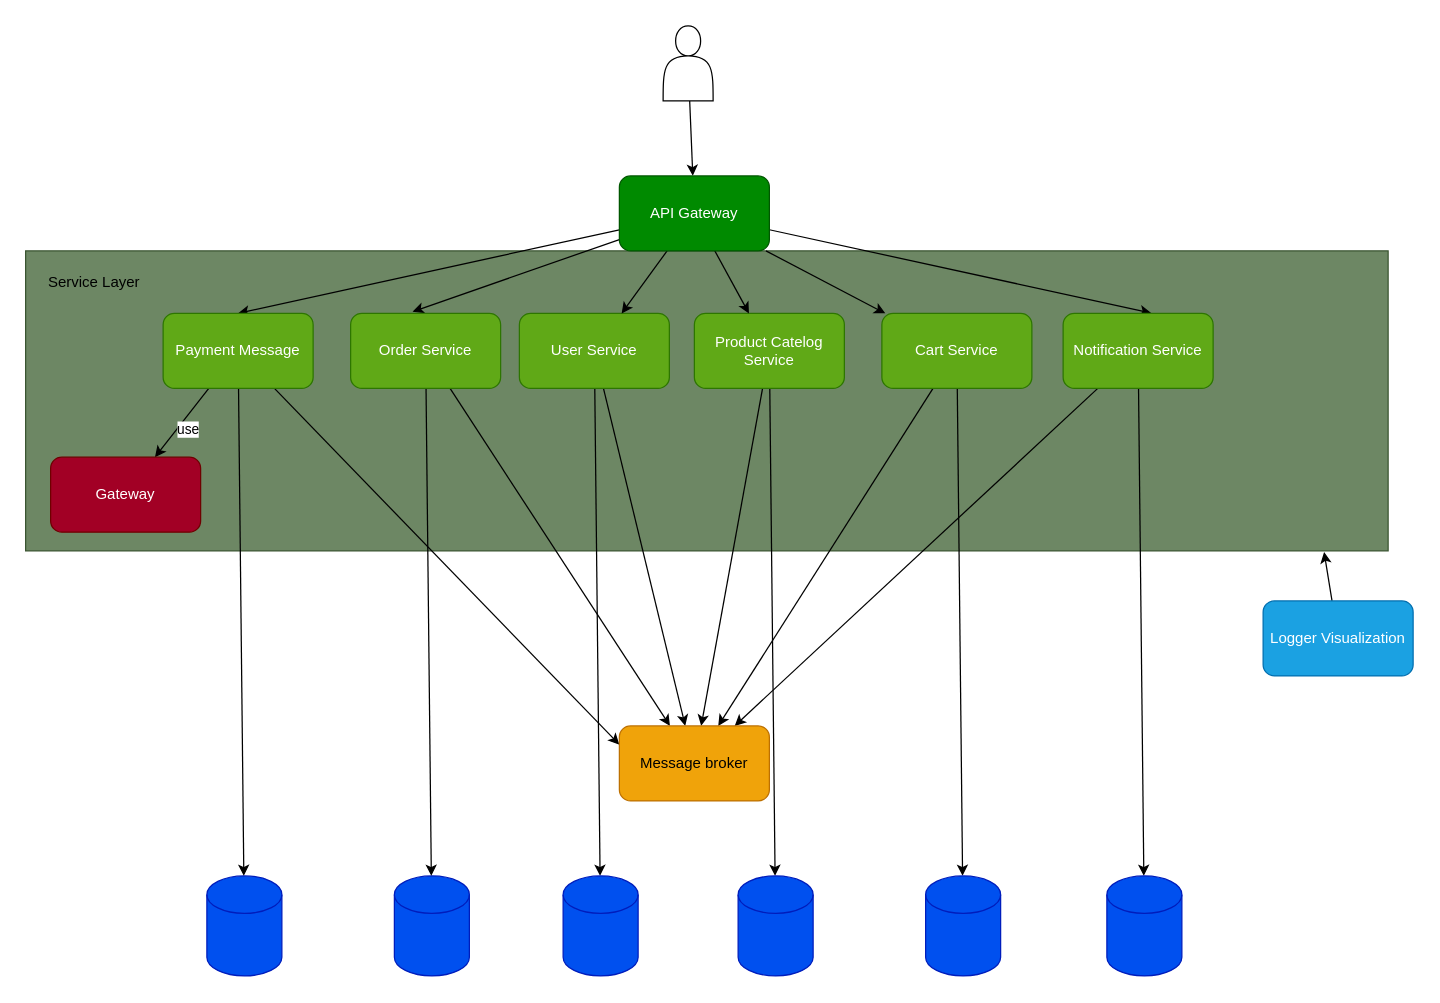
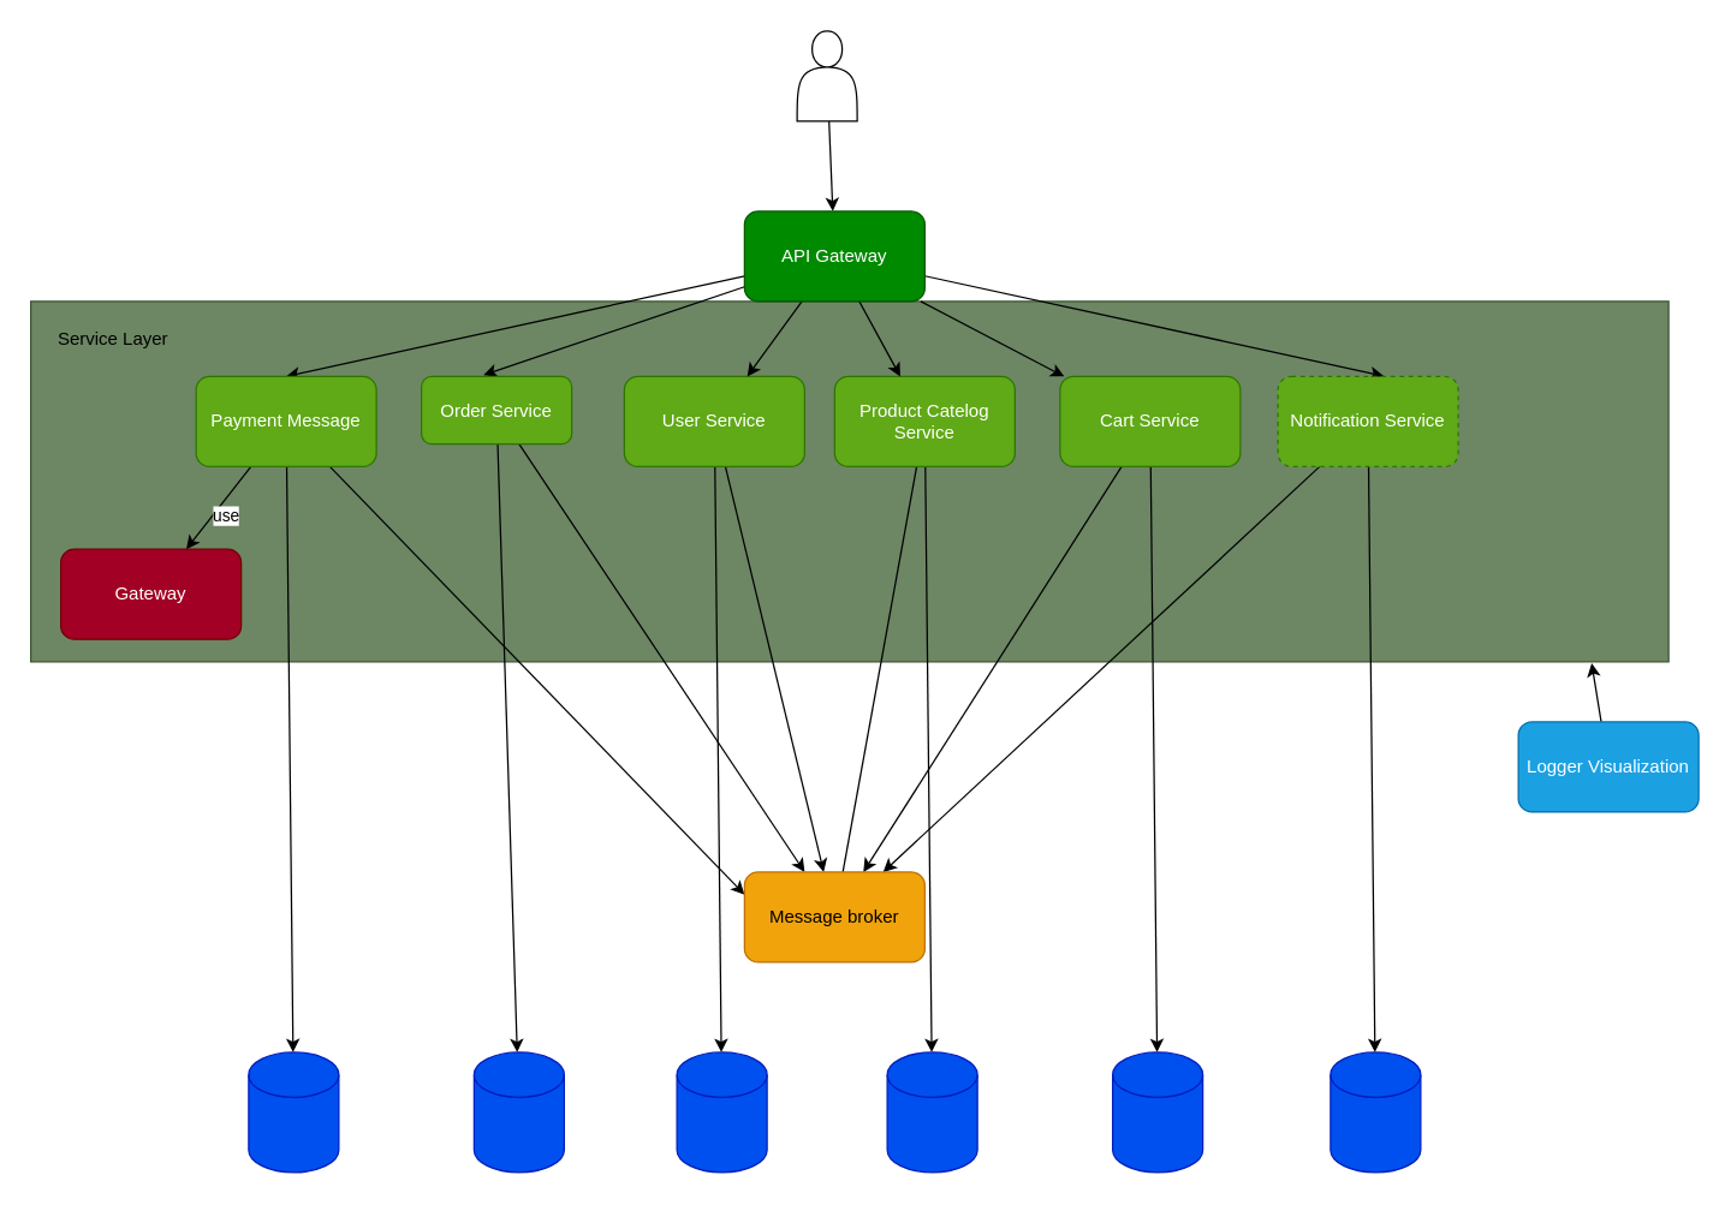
  <mxCell id="0" />
  <mxCell id="1" parent="0" />
  <mxCell id="2" value="" style="rounded=0;whiteSpace=wrap;html=1;fillColor=#6d8764;fontColor=#ffffff;strokeColor=#3A5431;" vertex="1" parent="1"><mxGeometry x="20" y="200" width="1090" height="240" as="geometry" /></mxCell>
  <mxCell id="3" style="edgeStyle=none;html=1;" edge="1" parent="1" source="4" target="20"><mxGeometry relative="1" as="geometry" /></mxCell>
  <mxCell id="4" value="" style="shape=actor;whiteSpace=wrap;html=1;" vertex="1" parent="1"><mxGeometry x="530" y="20" width="40" height="60" as="geometry" /></mxCell>
  <mxCell id="5" value="" style="edgeStyle=none;html=1;" edge="1" parent="1" source="7" target="23"><mxGeometry relative="1" as="geometry" /></mxCell>
  <mxCell id="6" style="edgeStyle=none;html=1;" edge="1" parent="1" source="7" target="39"><mxGeometry relative="1" as="geometry" /></mxCell>
  <mxCell id="7" value="User Service" style="rounded=1;whiteSpace=wrap;html=1;fillColor=#60a917;fontColor=#ffffff;strokeColor=#2D7600;" vertex="1" parent="1"><mxGeometry x="415" y="250" width="120" height="60" as="geometry" /></mxCell>
  <mxCell id="8" value="" style="edgeStyle=none;html=1;" edge="1" parent="1" source="10" target="36"><mxGeometry relative="1" as="geometry" /></mxCell>
- <mxCell id="9" style="edgeStyle=none;html=1;" edge="1" parent="1" source="10" target="39"><mxGeometry relative="1" as="geometry" /></mxCell>
+ <mxCell id="9" style="edgeStyle=none;html=1;endArrow=none;" edge="1" parent="1" source="10" target="39"><mxGeometry relative="1" as="geometry" /></mxCell>
  <mxCell id="10" value="Product Catelog Service" style="rounded=1;whiteSpace=wrap;html=1;fillColor=#60a917;fontColor=#ffffff;strokeColor=#2D7600;" vertex="1" parent="1"><mxGeometry x="555" y="250" width="120" height="60" as="geometry" /></mxCell>
  <mxCell id="11" value="" style="edgeStyle=none;html=1;" edge="1" parent="1" source="13" target="35"><mxGeometry relative="1" as="geometry" /></mxCell>
  <mxCell id="12" style="edgeStyle=none;html=1;" edge="1" parent="1" source="13" target="39"><mxGeometry relative="1" as="geometry" /></mxCell>
  <mxCell id="13" value="Cart Service" style="rounded=1;whiteSpace=wrap;html=1;fillColor=#60a917;fontColor=#ffffff;strokeColor=#2D7600;" vertex="1" parent="1"><mxGeometry x="705" y="250" width="120" height="60" as="geometry" /></mxCell>
  <mxCell id="14" style="edgeStyle=none;html=1;" edge="1" parent="1" source="20" target="10"><mxGeometry relative="1" as="geometry" /></mxCell>
  <mxCell id="15" style="edgeStyle=none;html=1;" edge="1" parent="1" source="20" target="7"><mxGeometry relative="1" as="geometry" /></mxCell>
  <mxCell id="16" style="edgeStyle=none;html=1;" edge="1" parent="1" source="20" target="13"><mxGeometry relative="1" as="geometry" /></mxCell>
  <mxCell id="17" style="edgeStyle=none;html=1;entryX=0.413;entryY=-0.022;entryDx=0;entryDy=0;entryPerimeter=0;" edge="1" parent="1" source="20" target="26"><mxGeometry relative="1" as="geometry" /></mxCell>
  <mxCell id="18" style="edgeStyle=none;html=1;entryX=0.587;entryY=-0.004;entryDx=0;entryDy=0;entryPerimeter=0;" edge="1" parent="1" source="20" target="34"><mxGeometry relative="1" as="geometry" /></mxCell>
  <mxCell id="19" style="edgeStyle=none;html=1;entryX=0.5;entryY=0;entryDx=0;entryDy=0;" edge="1" parent="1" source="20" target="31"><mxGeometry relative="1" as="geometry" /></mxCell>
  <mxCell id="20" value="API Gateway" style="rounded=1;whiteSpace=wrap;html=1;fillColor=#008a00;fontColor=#ffffff;strokeColor=#005700;" vertex="1" parent="1"><mxGeometry x="495" y="140" width="120" height="60" as="geometry" /></mxCell>
  <mxCell id="21" value="" style="shape=cylinder3;whiteSpace=wrap;html=1;boundedLbl=1;backgroundOutline=1;size=15;fillColor=#0050ef;fontColor=#ffffff;strokeColor=#001DBC;" vertex="1" parent="1"><mxGeometry x="165" y="700" width="60" height="80" as="geometry" /></mxCell>
  <mxCell id="22" value="" style="shape=cylinder3;whiteSpace=wrap;html=1;boundedLbl=1;backgroundOutline=1;size=15;fillColor=#0050ef;fontColor=#ffffff;strokeColor=#001DBC;" vertex="1" parent="1"><mxGeometry x="315" y="700" width="60" height="80" as="geometry" /></mxCell>
  <mxCell id="23" value="" style="shape=cylinder3;whiteSpace=wrap;html=1;boundedLbl=1;backgroundOutline=1;size=15;fillColor=#0050ef;fontColor=#ffffff;strokeColor=#001DBC;" vertex="1" parent="1"><mxGeometry x="450" y="700" width="60" height="80" as="geometry" /></mxCell>
  <mxCell id="24" value="" style="edgeStyle=none;html=1;" edge="1" parent="1" source="26" target="22"><mxGeometry relative="1" as="geometry" /></mxCell>
  <mxCell id="25" style="edgeStyle=none;html=1;" edge="1" parent="1" source="26" target="39"><mxGeometry relative="1" as="geometry" /></mxCell>
- <mxCell id="26" value="Order Service" style="rounded=1;whiteSpace=wrap;html=1;fillColor=#60a917;fontColor=#ffffff;strokeColor=#2D7600;" vertex="1" parent="1"><mxGeometry x="280" y="250" width="120" height="60" as="geometry" /></mxCell>
+ <mxCell id="26" value="Order Service" style="rounded=1;whiteSpace=wrap;html=1;fillColor=#60a917;fontColor=#ffffff;strokeColor=#2D7600;" vertex="1" parent="1"><mxGeometry x="280" y="250" width="100" height="45" as="geometry" /></mxCell>
  <mxCell id="27" style="edgeStyle=none;html=1;" edge="1" parent="1" source="31" target="21"><mxGeometry relative="1" as="geometry" /></mxCell>
  <mxCell id="28" style="edgeStyle=none;html=1;" edge="1" parent="1" source="31" target="38"><mxGeometry relative="1" as="geometry" /></mxCell>
  <mxCell id="29" value="use" style="edgeLabel;html=1;align=center;verticalAlign=middle;resizable=0;points=[];" vertex="1" connectable="0" parent="28"><mxGeometry x="0.207" y="1" relative="1" as="geometry"><mxPoint x="8" y="-1" as="offset" /></mxGeometry></mxCell>
  <mxCell id="30" style="edgeStyle=none;html=1;entryX=0;entryY=0.25;entryDx=0;entryDy=0;" edge="1" parent="1" source="31" target="39"><mxGeometry relative="1" as="geometry" /></mxCell>
  <mxCell id="31" value="Payment Message" style="rounded=1;whiteSpace=wrap;html=1;fillColor=#60a917;fontColor=#ffffff;strokeColor=#2D7600;" vertex="1" parent="1"><mxGeometry x="130" y="250" width="120" height="60" as="geometry" /></mxCell>
  <mxCell id="32" value="" style="edgeStyle=none;html=1;" edge="1" parent="1" source="34" target="37"><mxGeometry relative="1" as="geometry" /></mxCell>
  <mxCell id="33" style="edgeStyle=none;html=1;" edge="1" parent="1" source="34" target="39"><mxGeometry relative="1" as="geometry" /></mxCell>
- <mxCell id="34" value="Notification Service" style="rounded=1;whiteSpace=wrap;html=1;fillColor=#60a917;fontColor=#ffffff;strokeColor=#2D7600;" vertex="1" parent="1"><mxGeometry x="850" y="250" width="120" height="60" as="geometry" /></mxCell>
+ <mxCell id="34" value="Notification Service" style="rounded=1;whiteSpace=wrap;html=1;fillColor=#60a917;fontColor=#ffffff;strokeColor=#2D7600;dashed=1;" vertex="1" parent="1"><mxGeometry x="850" y="250" width="120" height="60" as="geometry" /></mxCell>
  <mxCell id="35" value="" style="shape=cylinder3;whiteSpace=wrap;html=1;boundedLbl=1;backgroundOutline=1;size=15;fillColor=#0050ef;fontColor=#ffffff;strokeColor=#001DBC;" vertex="1" parent="1"><mxGeometry x="740" y="700" width="60" height="80" as="geometry" /></mxCell>
  <mxCell id="36" value="" style="shape=cylinder3;whiteSpace=wrap;html=1;boundedLbl=1;backgroundOutline=1;size=15;fillColor=#0050ef;fontColor=#ffffff;strokeColor=#001DBC;" vertex="1" parent="1"><mxGeometry x="590" y="700" width="60" height="80" as="geometry" /></mxCell>
  <mxCell id="37" value="" style="shape=cylinder3;whiteSpace=wrap;html=1;boundedLbl=1;backgroundOutline=1;size=15;fillColor=#0050ef;fontColor=#ffffff;strokeColor=#001DBC;" vertex="1" parent="1"><mxGeometry x="885" y="700" width="60" height="80" as="geometry" /></mxCell>
  <mxCell id="38" value="Gateway" style="rounded=1;whiteSpace=wrap;html=1;fillColor=#a20025;fontColor=#ffffff;strokeColor=#6F0000;" vertex="1" parent="1"><mxGeometry x="40" y="365" width="120" height="60" as="geometry" /></mxCell>
  <mxCell id="39" value="Message broker" style="rounded=1;whiteSpace=wrap;html=1;fillColor=#f0a30a;fontColor=#000000;strokeColor=#BD7000;" vertex="1" parent="1"><mxGeometry x="495" y="580" width="120" height="60" as="geometry" /></mxCell>
  <mxCell id="40" style="edgeStyle=none;jumpStyle=arc;html=1;entryX=0.953;entryY=1.004;entryDx=0;entryDy=0;entryPerimeter=0;" edge="1" parent="1" source="41" target="2"><mxGeometry relative="1" as="geometry" /></mxCell>
  <mxCell id="41" value="Logger Visualization" style="rounded=1;whiteSpace=wrap;html=1;fillColor=#1ba1e2;fontColor=#ffffff;strokeColor=#006EAF;" vertex="1" parent="1"><mxGeometry x="1010" y="480" width="120" height="60" as="geometry" /></mxCell>
  <mxCell id="42" value="Service Layer" style="text;html=1;strokeColor=none;fillColor=none;align=center;verticalAlign=middle;whiteSpace=wrap;rounded=0;" vertex="1" parent="1"><mxGeometry x="30" y="210" width="90" height="30" as="geometry" /></mxCell>
